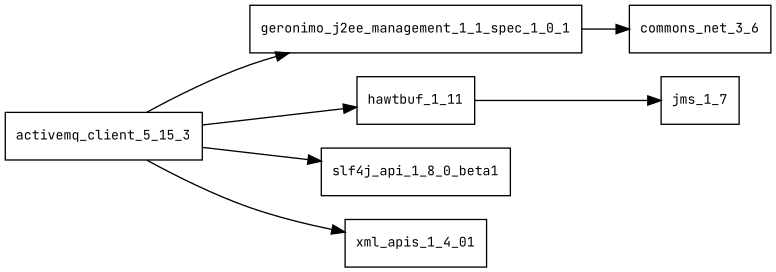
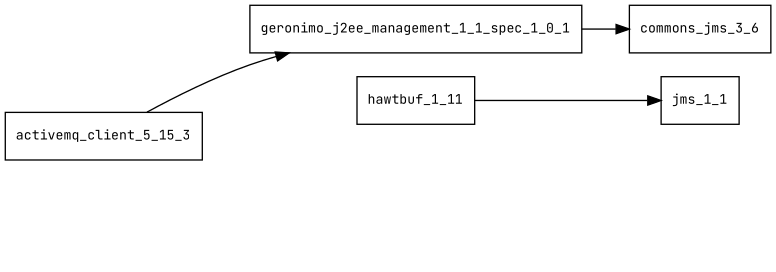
  digraph {
    fontname="JetBrains Mono"
    rankdir=LR
    node [fontname="JetBrains Mono" fontsize=10.0 shape=box]
    edge [fontname="JetBrains Mono"]
    activemq_client_5_15_3
    geronimo_j2ee_management_1_1_spec_1_0_1
    hawtbuf_1_11
-   slf4j_api_1_8_0_beta1
-   xml_apis_1_4_01
-   commons_net_3_6
-   jms_1_1 [label=jms_1_7]
+   commons_net_3_6 [label=commons_jms_3_6]
+   jms_1_1
    activemq_client_5_15_3 -> geronimo_j2ee_management_1_1_spec_1_0_1
-   activemq_client_5_15_3 -> hawtbuf_1_11
-   activemq_client_5_15_3 -> slf4j_api_1_8_0_beta1
-   activemq_client_5_15_3 -> xml_apis_1_4_01
    geronimo_j2ee_management_1_1_spec_1_0_1 -> commons_net_3_6
    hawtbuf_1_11 -> jms_1_1
  }
